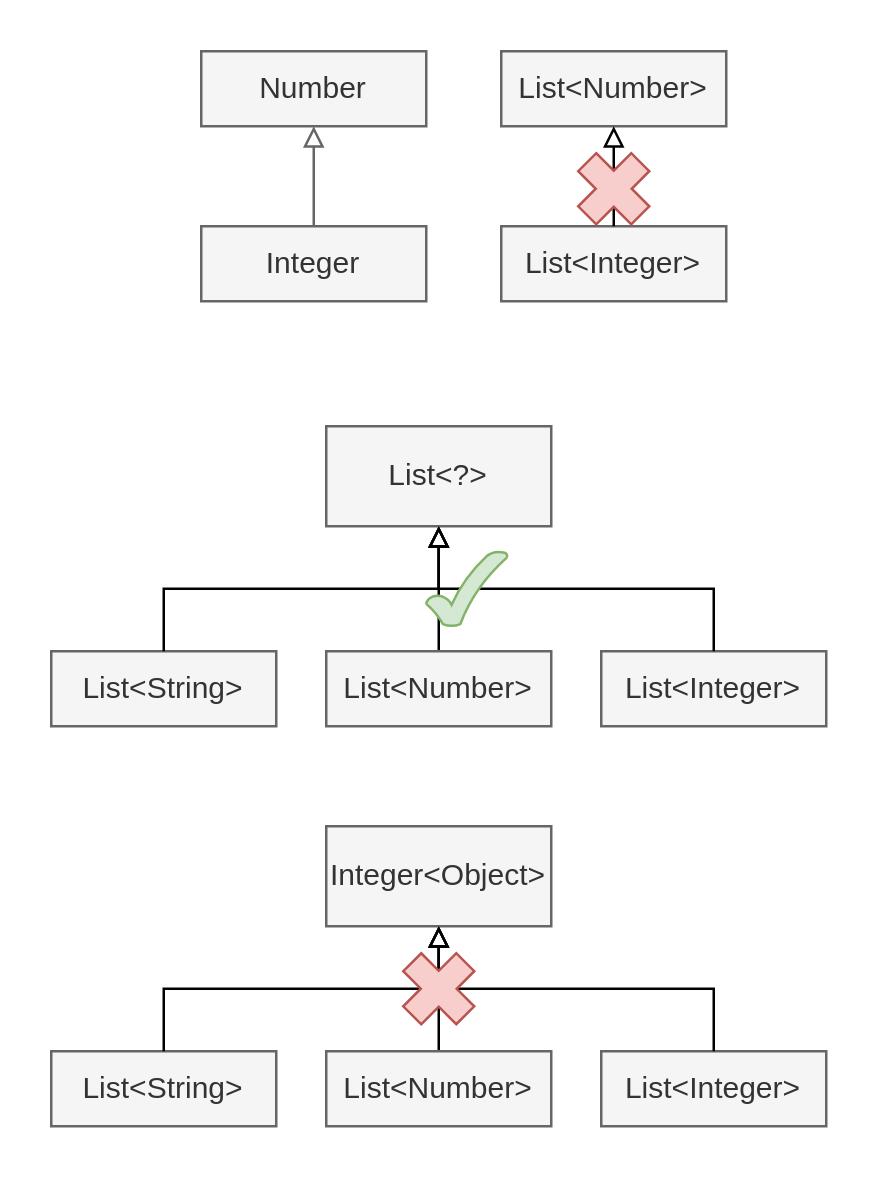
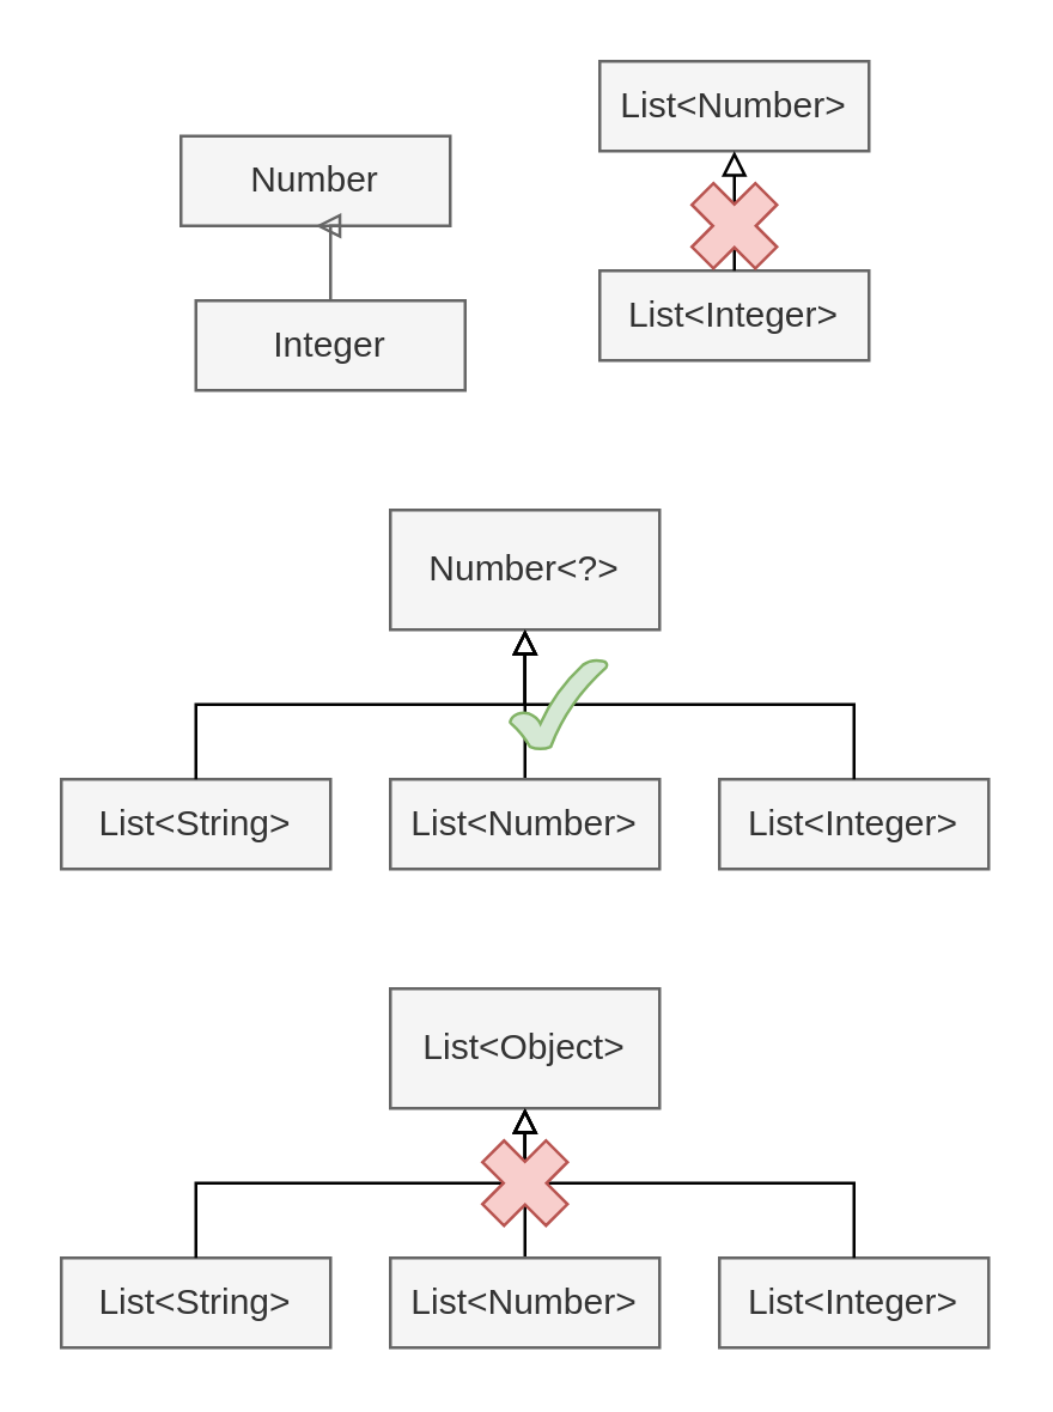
  <mxCell id="0" />
  <mxCell id="1" parent="0" />
  <mxCell id="2" value="List&amp;lt;String&amp;gt;" style="rounded=0;whiteSpace=wrap;html=1;fillColor=#f5f5f5;fontColor=#333333;strokeColor=#666666;" parent="1" vertex="1"><mxGeometry x="20" y="260" width="90" height="30" as="geometry" /></mxCell>
  <mxCell id="3" value="" style="edgeStyle=orthogonalEdgeStyle;rounded=0;orthogonalLoop=1;jettySize=auto;html=1;entryX=0.5;entryY=0;entryDx=0;entryDy=0;exitX=0.5;exitY=1;exitDx=0;exitDy=0;endArrow=none;endFill=0;startArrow=block;startFill=0;" parent="1" source="4" target="5" edge="1"><mxGeometry relative="1" as="geometry" /></mxCell>
- <mxCell id="4" value="List&amp;lt;?&amp;gt;" style="rounded=0;whiteSpace=wrap;html=1;fillColor=#f5f5f5;strokeColor=#666666;fontColor=#333333;" parent="1" vertex="1"><mxGeometry x="130" y="170" width="90" height="40" as="geometry" /></mxCell>
+ <mxCell id="4" value="Number&amp;lt;?&amp;gt;" style="rounded=0;whiteSpace=wrap;html=1;fillColor=#f5f5f5;strokeColor=#666666;fontColor=#333333;" parent="1" vertex="1"><mxGeometry x="130" y="170" width="90" height="40" as="geometry" /></mxCell>
  <mxCell id="5" value="List&amp;lt;Number&amp;gt;" style="rounded=0;whiteSpace=wrap;html=1;fillColor=#f5f5f5;fontColor=#333333;strokeColor=#666666;" parent="1" vertex="1"><mxGeometry x="130" y="260" width="90" height="30" as="geometry" /></mxCell>
  <mxCell id="6" value="" style="edgeStyle=orthogonalEdgeStyle;rounded=0;orthogonalLoop=1;jettySize=auto;html=1;exitX=0.5;exitY=1;exitDx=0;exitDy=0;entryX=0.5;entryY=0;entryDx=0;entryDy=0;endArrow=none;endFill=0;startArrow=block;startFill=0;" parent="1" source="4" target="2" edge="1"><mxGeometry relative="1" as="geometry"><mxPoint x="240" y="185" as="sourcePoint" /><mxPoint x="290" y="235" as="targetPoint" /></mxGeometry></mxCell>
  <mxCell id="7" value="List&amp;lt;Integer&amp;gt;" style="rounded=0;whiteSpace=wrap;html=1;fillColor=#f5f5f5;fontColor=#333333;strokeColor=#666666;" vertex="1" parent="1"><mxGeometry x="240" y="260" width="90" height="30" as="geometry" /></mxCell>
  <mxCell id="8" value="" style="edgeStyle=orthogonalEdgeStyle;rounded=0;orthogonalLoop=1;jettySize=auto;html=1;exitX=0.5;exitY=1;exitDx=0;exitDy=0;entryX=0.5;entryY=0;entryDx=0;entryDy=0;endArrow=none;endFill=0;startArrow=block;startFill=0;" edge="1" parent="1" source="4" target="7"><mxGeometry relative="1" as="geometry"><mxPoint x="185" y="210" as="sourcePoint" /><mxPoint x="75" y="250" as="targetPoint" /></mxGeometry></mxCell>
  <mxCell id="9" value="List&amp;lt;Number&amp;gt;" style="rounded=0;whiteSpace=wrap;html=1;fillColor=#f5f5f5;fontColor=#333333;strokeColor=#666666;" vertex="1" parent="1"><mxGeometry x="200" y="20" width="90" height="30" as="geometry" /></mxCell>
  <mxCell id="10" value="List&amp;lt;Integer&amp;gt;" style="rounded=0;whiteSpace=wrap;html=1;fillColor=#f5f5f5;fontColor=#333333;strokeColor=#666666;" vertex="1" parent="1"><mxGeometry x="200" y="90" width="90" height="30" as="geometry" /></mxCell>
- <mxCell id="11" value="Number" style="rounded=0;whiteSpace=wrap;html=1;fillColor=#f5f5f5;fontColor=#333333;strokeColor=#666666;" vertex="1" parent="1"><mxGeometry x="80" y="20" width="90" height="30" as="geometry" /></mxCell>
- <mxCell id="12" value="Integer" style="rounded=0;whiteSpace=wrap;html=1;fillColor=#f5f5f5;fontColor=#333333;strokeColor=#666666;" vertex="1" parent="1"><mxGeometry x="80" y="90" width="90" height="30" as="geometry" /></mxCell>
+ <mxCell id="11" value="Number" style="rounded=0;whiteSpace=wrap;html=1;fillColor=#f5f5f5;fontColor=#333333;strokeColor=#666666;" vertex="1" parent="1"><mxGeometry x="60" y="45" width="90" height="30" as="geometry" /></mxCell>
+ <mxCell id="12" value="Integer" style="rounded=0;whiteSpace=wrap;html=1;fillColor=#f5f5f5;fontColor=#333333;strokeColor=#666666;" vertex="1" parent="1"><mxGeometry x="65" y="100" width="90" height="30" as="geometry" /></mxCell>
  <mxCell id="13" value="" style="edgeStyle=orthogonalEdgeStyle;rounded=0;orthogonalLoop=1;jettySize=auto;html=1;exitX=0.5;exitY=1;exitDx=0;exitDy=0;entryX=0.5;entryY=0;entryDx=0;entryDy=0;endArrow=none;endFill=0;startArrow=block;startFill=0;fillColor=#f5f5f5;strokeColor=#666666;" edge="1" parent="1" source="11" target="12"><mxGeometry relative="1" as="geometry"><mxPoint x="35" y="210" as="sourcePoint" /><mxPoint x="145" y="270" as="targetPoint" /></mxGeometry></mxCell>
  <mxCell id="14" value="" style="edgeStyle=orthogonalEdgeStyle;rounded=0;orthogonalLoop=1;jettySize=auto;html=1;exitX=0.5;exitY=1;exitDx=0;exitDy=0;entryX=0.5;entryY=0;entryDx=0;entryDy=0;endArrow=none;endFill=0;startArrow=block;startFill=0;" edge="1" parent="1" source="9" target="10"><mxGeometry relative="1" as="geometry"><mxPoint x="135" y="60" as="sourcePoint" /><mxPoint x="135" y="100" as="targetPoint" /></mxGeometry></mxCell>
  <mxCell id="15" value="" style="shape=cross;whiteSpace=wrap;html=1;rounded=0;rotation=45;fillColor=#f8cecc;strokeColor=#b85450;size=0.339;" vertex="1" parent="1"><mxGeometry x="230" y="60" width="30" height="30" as="geometry" /></mxCell>
  <mxCell id="16" value="" style="verticalLabelPosition=bottom;verticalAlign=top;html=1;shape=mxgraph.basic.tick;rounded=0;fillColor=#d5e8d4;strokeColor=#82b366;" vertex="1" parent="1"><mxGeometry x="170" y="220" width="32.5" height="30" as="geometry" /></mxCell>
  <mxCell id="17" value="List&amp;lt;String&amp;gt;" style="rounded=0;whiteSpace=wrap;html=1;fillColor=#f5f5f5;fontColor=#333333;strokeColor=#666666;" vertex="1" parent="1"><mxGeometry x="20" y="420" width="90" height="30" as="geometry" /></mxCell>
  <mxCell id="18" value="" style="edgeStyle=orthogonalEdgeStyle;rounded=0;orthogonalLoop=1;jettySize=auto;html=1;entryX=0.5;entryY=0;entryDx=0;entryDy=0;exitX=0.5;exitY=1;exitDx=0;exitDy=0;endArrow=none;endFill=0;startArrow=block;startFill=0;" edge="1" parent="1" source="19" target="20"><mxGeometry relative="1" as="geometry" /></mxCell>
- <mxCell id="19" value="Integer&amp;lt;Object&amp;gt;" style="rounded=0;whiteSpace=wrap;html=1;fillColor=#f5f5f5;strokeColor=#666666;fontColor=#333333;" vertex="1" parent="1"><mxGeometry x="130" y="330" width="90" height="40" as="geometry" /></mxCell>
+ <mxCell id="19" value="List&amp;lt;Object&amp;gt;" style="rounded=0;whiteSpace=wrap;html=1;fillColor=#f5f5f5;strokeColor=#666666;fontColor=#333333;" vertex="1" parent="1"><mxGeometry x="130" y="330" width="90" height="40" as="geometry" /></mxCell>
  <mxCell id="20" value="List&amp;lt;Number&amp;gt;" style="rounded=0;whiteSpace=wrap;html=1;fillColor=#f5f5f5;fontColor=#333333;strokeColor=#666666;" vertex="1" parent="1"><mxGeometry x="130" y="420" width="90" height="30" as="geometry" /></mxCell>
  <mxCell id="21" value="" style="edgeStyle=orthogonalEdgeStyle;rounded=0;orthogonalLoop=1;jettySize=auto;html=1;exitX=0.5;exitY=1;exitDx=0;exitDy=0;entryX=0.5;entryY=0;entryDx=0;entryDy=0;endArrow=none;endFill=0;startArrow=block;startFill=0;" edge="1" parent="1" source="19" target="17"><mxGeometry relative="1" as="geometry"><mxPoint x="240" y="345" as="sourcePoint" /><mxPoint x="290" y="395" as="targetPoint" /></mxGeometry></mxCell>
  <mxCell id="22" value="List&amp;lt;Integer&amp;gt;" style="rounded=0;whiteSpace=wrap;html=1;fillColor=#f5f5f5;fontColor=#333333;strokeColor=#666666;" vertex="1" parent="1"><mxGeometry x="240" y="420" width="90" height="30" as="geometry" /></mxCell>
  <mxCell id="23" value="" style="edgeStyle=orthogonalEdgeStyle;rounded=0;orthogonalLoop=1;jettySize=auto;html=1;exitX=0.5;exitY=1;exitDx=0;exitDy=0;entryX=0.5;entryY=0;entryDx=0;entryDy=0;endArrow=none;endFill=0;startArrow=block;startFill=0;" edge="1" parent="1" source="19" target="22"><mxGeometry relative="1" as="geometry"><mxPoint x="185" y="370" as="sourcePoint" /><mxPoint x="75" y="410" as="targetPoint" /></mxGeometry></mxCell>
  <mxCell id="24" value="" style="shape=cross;whiteSpace=wrap;html=1;rounded=0;rotation=45;fillColor=#f8cecc;strokeColor=#b85450;size=0.339;" vertex="1" parent="1"><mxGeometry x="160" y="380" width="30" height="30" as="geometry" /></mxCell>
